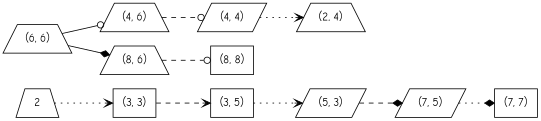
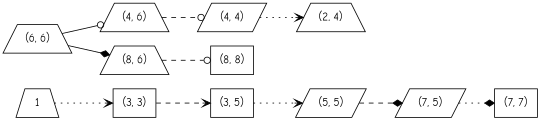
  strict digraph {
    fontname="Comic Neue"
    rankdir=LR
    node [fontname="Comic Neue" niveau=3 shape=trapezium]
    edge [arrowhead=vee fontname="Comic Neue" style=dotted]
-   1 [niveau=0 label=2]
+   1 [niveau=0]
    "(3, 3)" [niveau=1 shape=box]
    "(3, 5)" [niveau=2 shape=box]
    "(4, 6)"
    "(4, 4)" [niveau=4 shape=parallelogram]
    "(2, 4)" [niveau=5]
    "(6, 6)" [niveau=2]
    "(8, 6)"
    "(8, 8)" [niveau=4 shape=box]
-   "(5, 5)" [shape=parallelogram label="(5, 3)"]
+   "(5, 5)" [shape=parallelogram]
    "(7, 5)" [niveau=4 shape=parallelogram]
    "(7, 7)" [niveau=5 shape=box]
    1 -> "(3, 3)"
    "(3, 3)" -> "(3, 5)" [style=dashed]
    "(3, 5)" -> "(5, 5)"
    "(4, 6)" -> "(4, 4)" [arrowhead=odot style=dashed]
    "(4, 4)" -> "(2, 4)"
    "(6, 6)" -> "(4, 6)" [arrowhead=odot style=solid]
    "(6, 6)" -> "(8, 6)" [arrowhead=diamond style=solid]
    "(8, 6)" -> "(8, 8)" [arrowhead=odot style=dashed]
    "(5, 5)" -> "(7, 5)" [arrowhead=diamond style=dashed]
    "(7, 5)" -> "(7, 7)" [arrowhead=diamond]
  }
